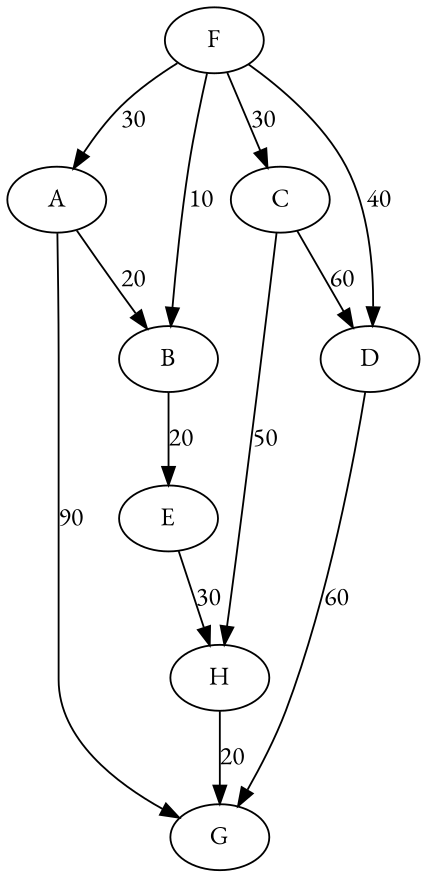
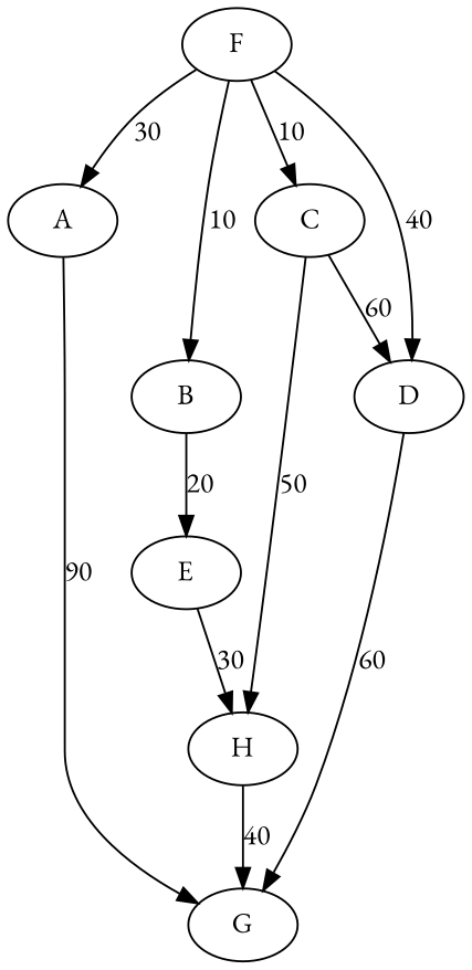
  digraph {
    fontname="EB Garamond"
    node [fontname="EB Garamond"]
    edge [fontname="EB Garamond"]
    F
    B
    C
    A
    D
    E
    H
    G
    F -> B [label=10]
-   F -> C [label=30]
+   F -> C [label=10]
    F -> A [label=30]
    F -> D [label=40]
    B -> E [label=20]
    C -> D [label=60]
    C -> H [label=50]
-   A -> B [label=20]
    A -> G [label=90]
    D -> G [label=60]
    E -> H [label=30]
-   H -> G [label=20]
+   H -> G [label=40]
  }
